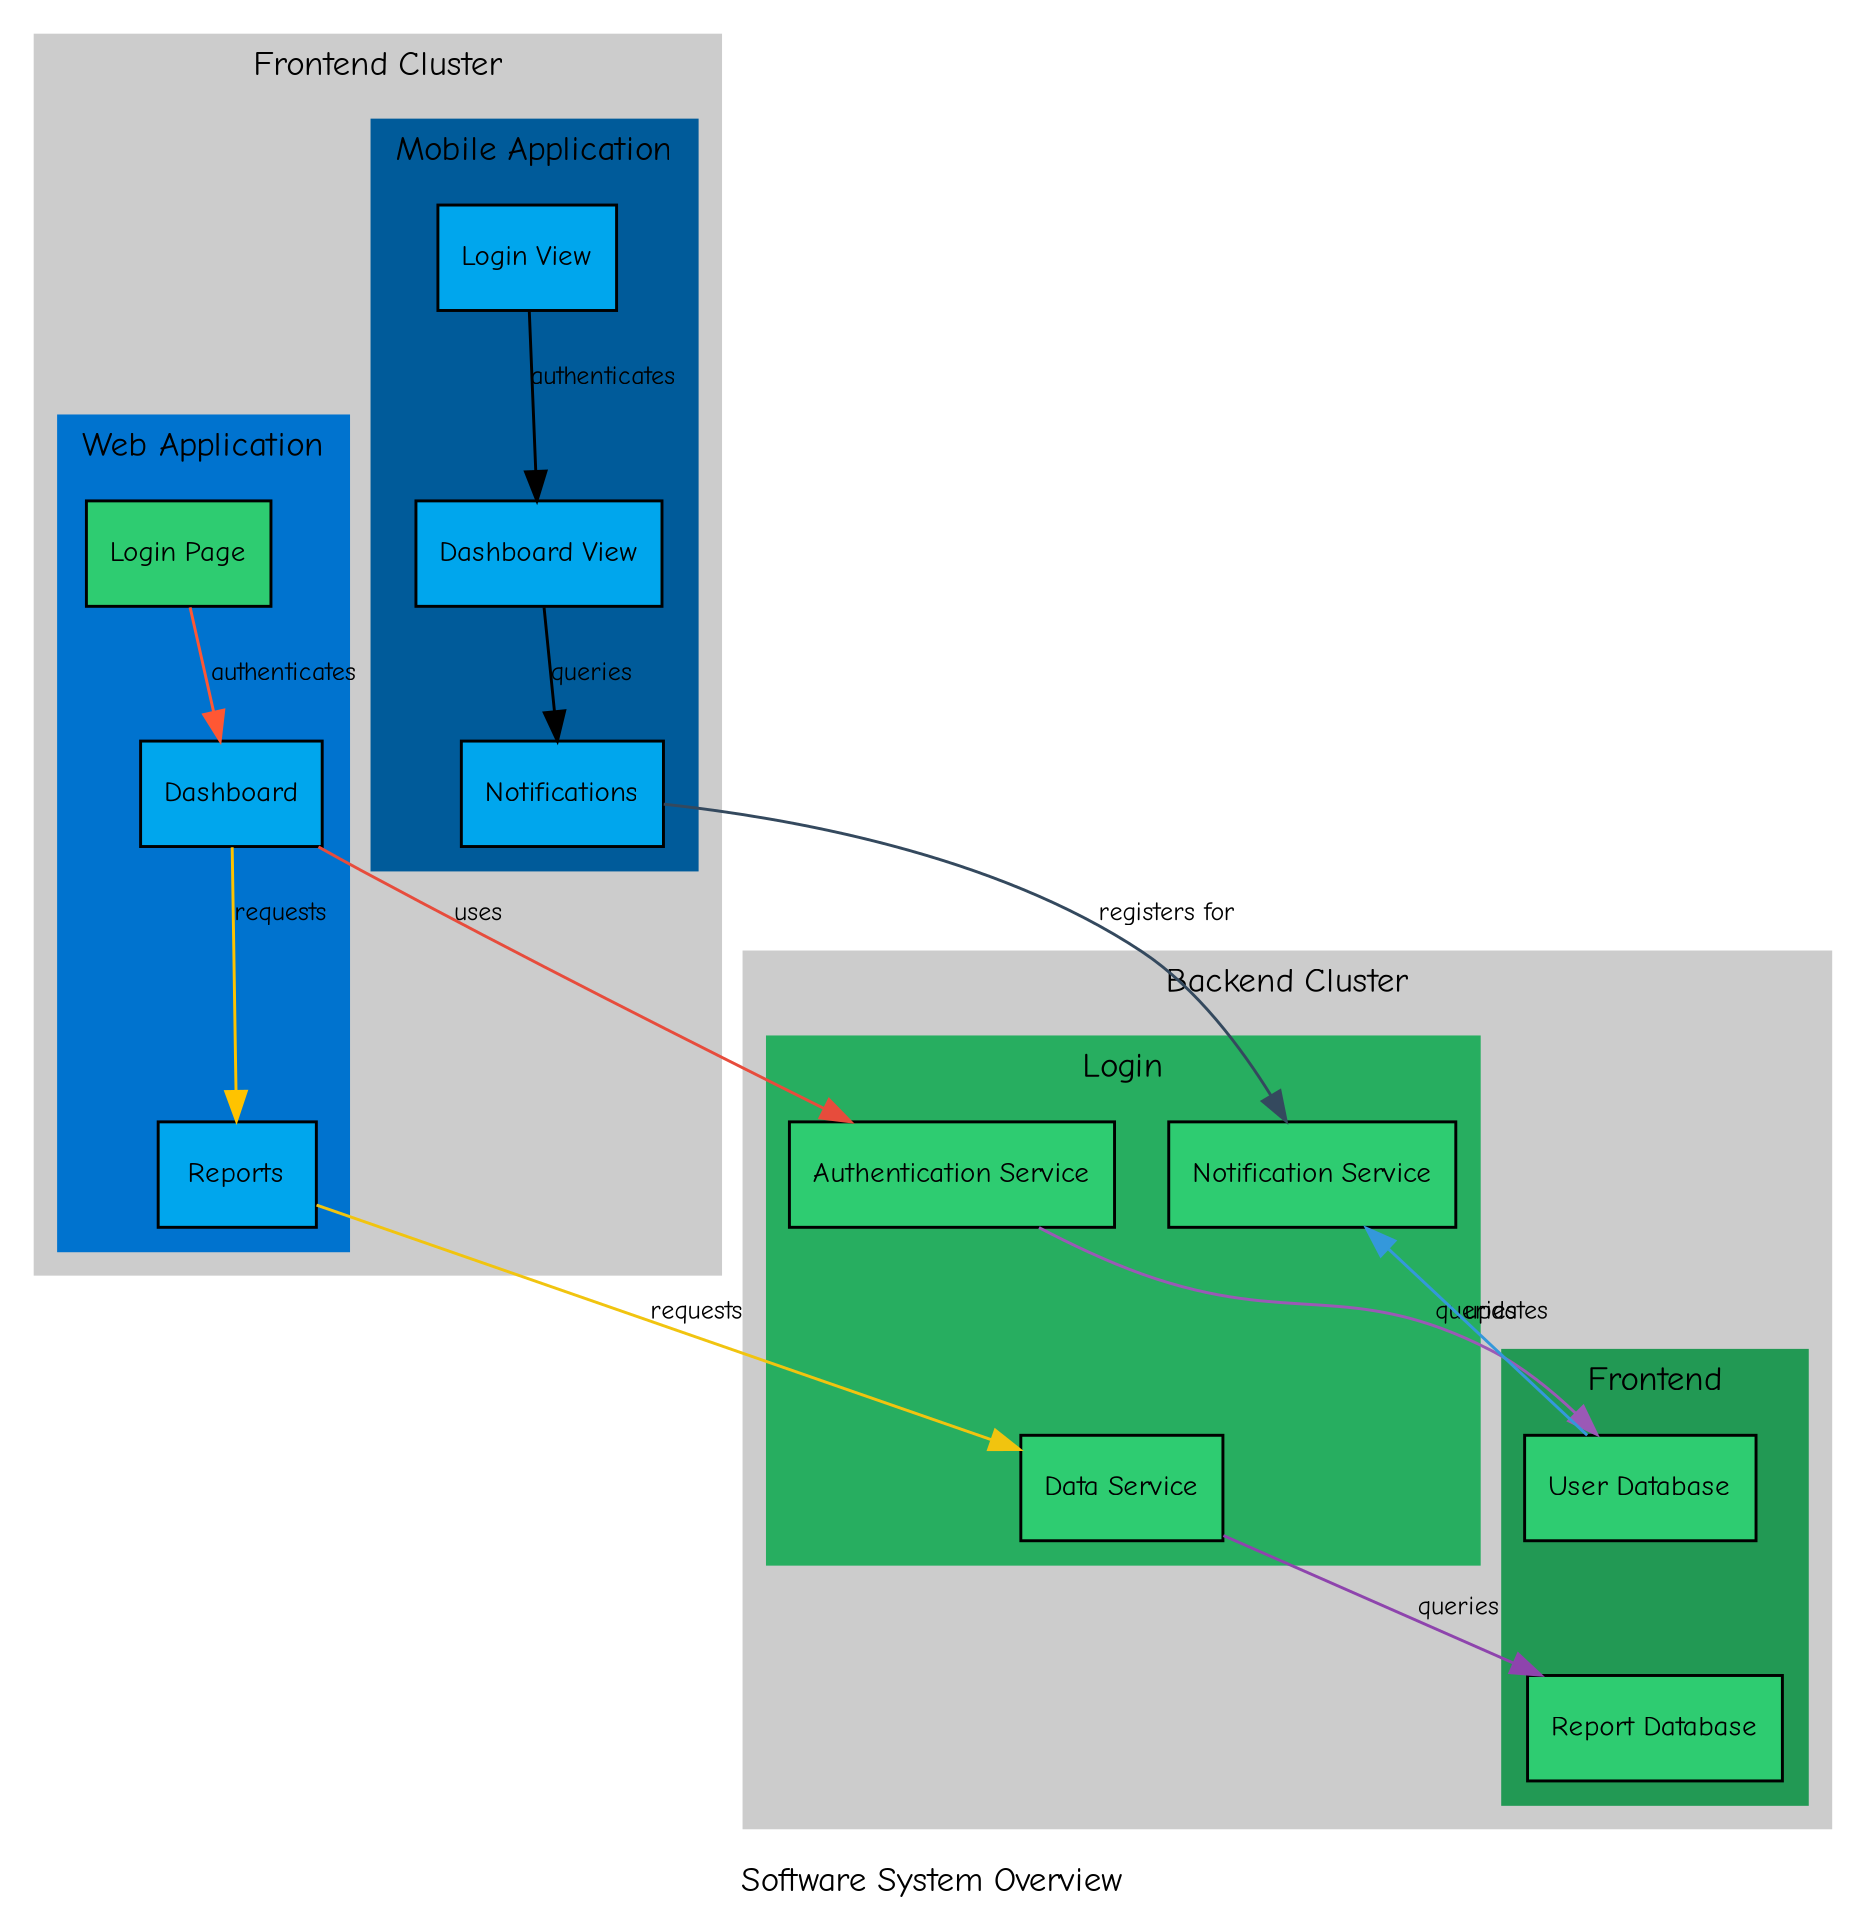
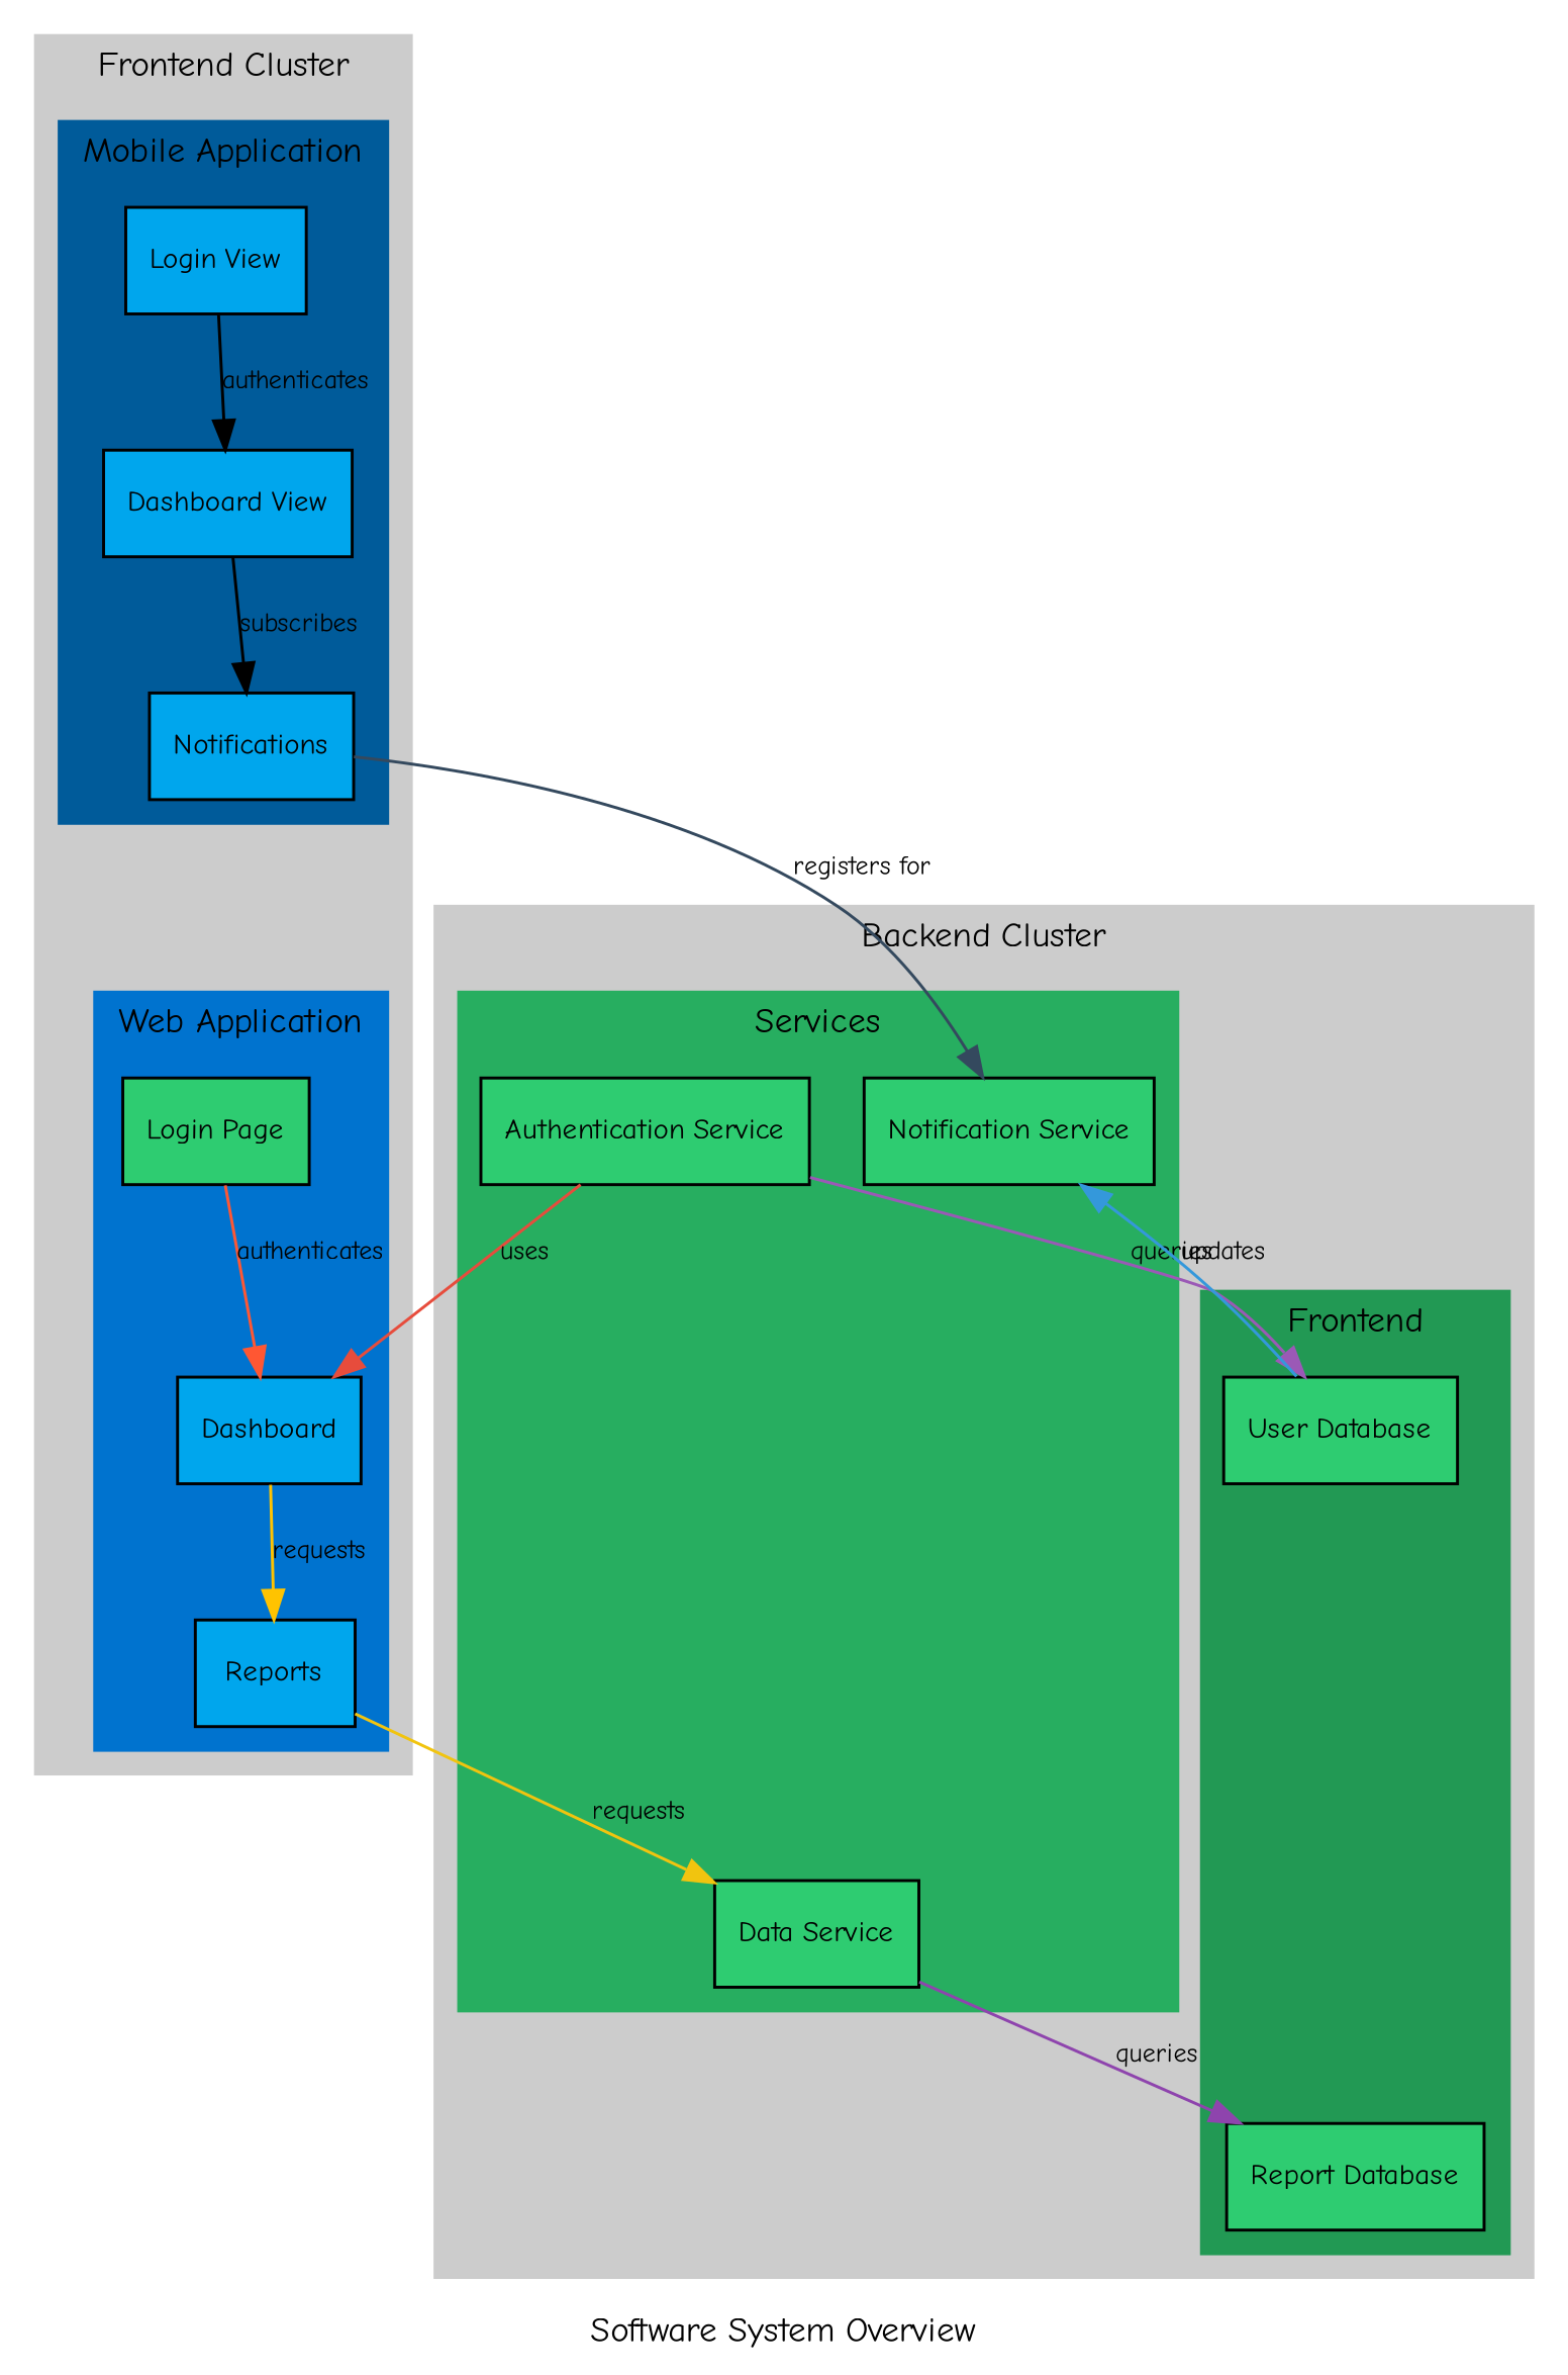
  digraph {
    compound=true
    fontname="Comic Neue"
    fontsize=12
    label="Software System Overview"
    newrank=true
    node [fillcolor="#2ECC71" fontname="Comic Neue" fontsize=10 shape=box style=filled]
    edge [fontname="Comic Neue" fontsize=9]
    n1 [label="Login Page"]
    n2 [fillcolor="#00A6ED" label=Dashboard]
    n3 [fillcolor="#00A6ED" label=Reports]
    n4 [fillcolor="#00A6ED" label="Login View"]
    n5 [fillcolor="#00A6ED" label="Dashboard View"]
    n6 [fillcolor="#00A6ED" label=Notifications]
    n7 [label="Authentication Service"]
    n8 [label="Data Service"]
    n9 [label="Notification Service"]
    n10 [label="User Database"]
    n11 [label="Report Database"]
    subgraph cluster_1 {
      color="#CCCCCC"
      label="Frontend Cluster"
      style=filled
      subgraph cluster_2 {
        color="#0073CF"
        label="Web Application"
        style=filled
        n1
        n2
        n3
      }
      subgraph cluster_3 {
        color="#005B9A"
        label="Mobile Application"
        style=filled
        n4
        n5
        n6
      }
    }
    subgraph cluster_4 {
      color="#CCCCCC"
      label="Backend Cluster"
      style=filled
      subgraph cluster_5 {
        color="#27AE60"
-       label=Login
+       label=Services
        style=filled
        n7
        n8
        n9
      }
      subgraph cluster_6 {
        color="#229954"
        label=Frontend
        style=filled
        n10
        n11
      }
    }
    n1 -> n2 [color="#FF5733" label=authenticates]
    n2 -> n3 [color="#FFC300" label=requests]
-   n2 -> n7 [color="#E74C3C" label=uses]
+   n7 -> n2 [color="#E74C3C" label=uses]
    n3 -> n8 [color="#F1C40F" label=requests]
    n4 -> n5 [label=authenticates]
-   n5 -> n6 [label=queries]
+   n5 -> n6 [label=subscribes]
    n6 -> n9 [color="#34495E" label="registers for"]
    n7 -> n10 [color="#9B59B6" label=queries]
    n8 -> n11 [color="#8E44AD" label=queries]
    n9 -> n10 [color="#3498DB" dir=back label=updates]
  }
